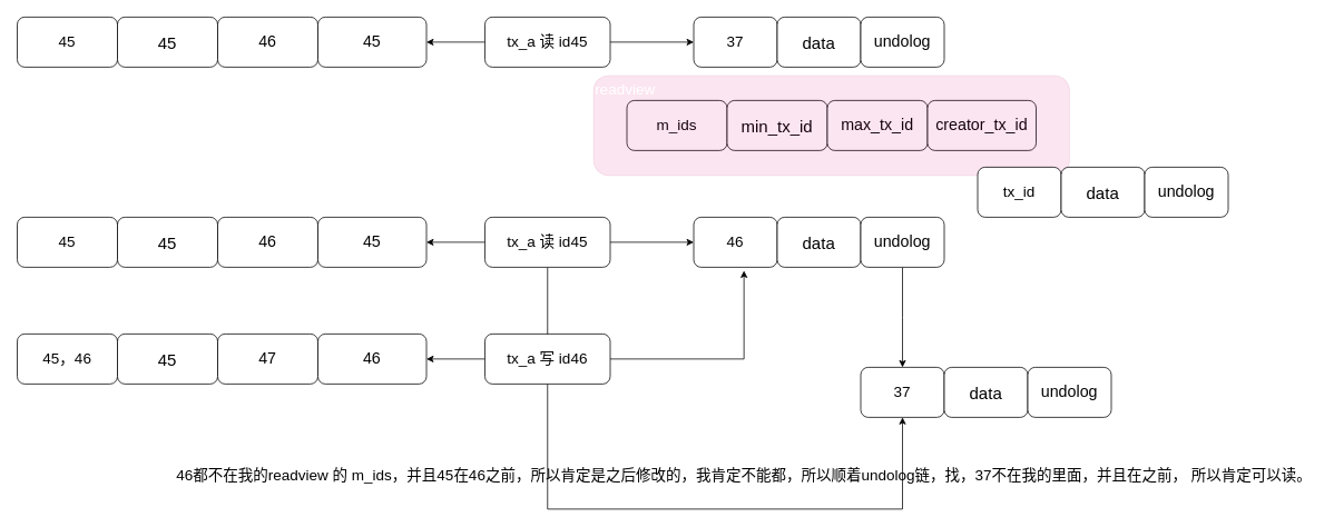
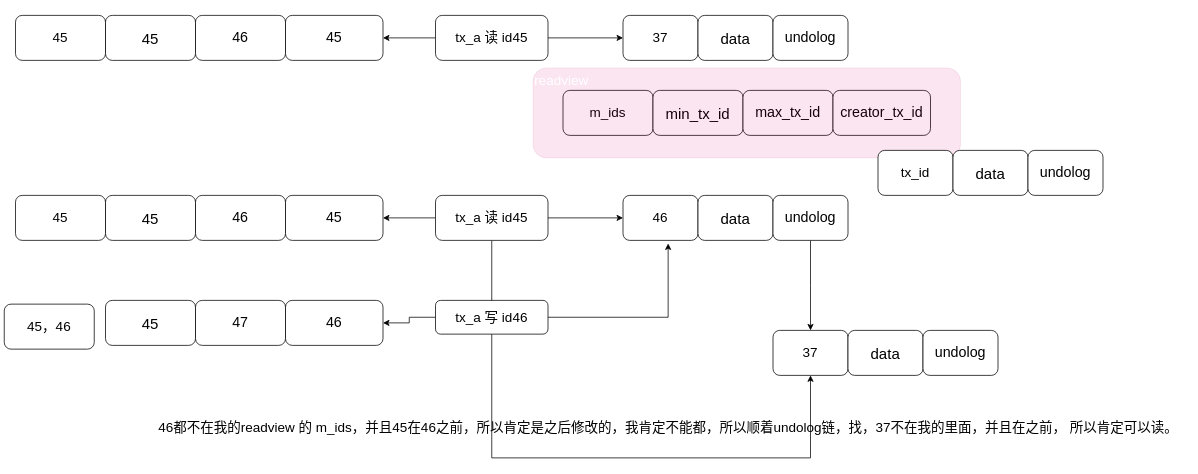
  <mxCell id="0" />
  <mxCell id="1" parent="0" />
  <mxCell id="2" value="46" style="rounded=1;whiteSpace=wrap;html=1;fontSize=18;" vertex="1" parent="1"><mxGeometry x="830" y="260" width="100" height="60" as="geometry" /></mxCell>
  <mxCell id="3" value="data" style="rounded=1;whiteSpace=wrap;html=1;fontSize=20;" vertex="1" parent="1"><mxGeometry x="930" y="260" width="100" height="60" as="geometry" /></mxCell>
  <mxCell id="4" style="edgeStyle=orthogonalEdgeStyle;rounded=0;orthogonalLoop=1;jettySize=auto;html=1;fontSize=18;" edge="1" parent="1" source="5"><mxGeometry relative="1" as="geometry"><mxPoint x="1080" y="440" as="targetPoint" /></mxGeometry></mxCell>
  <mxCell id="5" value="undolog" style="rounded=1;whiteSpace=wrap;html=1;fontSize=19;" vertex="1" parent="1"><mxGeometry x="1030" y="260" width="100" height="60" as="geometry" /></mxCell>
  <mxCell id="6" value="m_ids" style="rounded=1;whiteSpace=wrap;html=1;fontSize=18;" vertex="1" parent="1"><mxGeometry x="750" y="120" width="120" height="60" as="geometry" /></mxCell>
  <mxCell id="7" value="min_tx_id" style="rounded=1;whiteSpace=wrap;html=1;fontSize=20;" vertex="1" parent="1"><mxGeometry x="870" y="120" width="120" height="60" as="geometry" /></mxCell>
  <mxCell id="8" value="max_tx_id" style="rounded=1;whiteSpace=wrap;html=1;fontSize=19;" vertex="1" parent="1"><mxGeometry x="990" y="120" width="120" height="60" as="geometry" /></mxCell>
  <mxCell id="9" value="creator_tx_id" style="rounded=1;whiteSpace=wrap;html=1;fontSize=19;" vertex="1" parent="1"><mxGeometry x="1110" y="120" width="130" height="60" as="geometry" /></mxCell>
  <mxCell id="10" value="readview" style="rounded=1;whiteSpace=wrap;html=1;fontSize=18;opacity=10;fillColor=#d80073;strokeColor=#A50040;fontColor=#ffffff;verticalAlign=top;align=left;" vertex="1" parent="1"><mxGeometry x="710" y="90" width="570" height="120" as="geometry" /></mxCell>
  <mxCell id="11" value="" style="edgeStyle=orthogonalEdgeStyle;rounded=0;orthogonalLoop=1;jettySize=auto;html=1;fontSize=18;" edge="1" parent="1" source="14" target="18"><mxGeometry relative="1" as="geometry" /></mxCell>
  <mxCell id="12" value="" style="edgeStyle=orthogonalEdgeStyle;rounded=0;orthogonalLoop=1;jettySize=auto;html=1;fontSize=18;" edge="1" parent="1" source="14" target="2"><mxGeometry relative="1" as="geometry" /></mxCell>
  <mxCell id="13" style="edgeStyle=orthogonalEdgeStyle;rounded=0;orthogonalLoop=1;jettySize=auto;html=1;entryX=0.5;entryY=1;entryDx=0;entryDy=0;fontSize=18;" edge="1" parent="1" source="14" target="26"><mxGeometry relative="1" as="geometry"><Array as="points"><mxPoint x="655" y="610" /><mxPoint x="1080" y="610" /></Array></mxGeometry></mxCell>
  <mxCell id="14" value="tx_a 读 id45" style="rounded=1;whiteSpace=wrap;html=1;fontSize=18;" vertex="1" parent="1"><mxGeometry x="580" y="260" width="150" height="60" as="geometry" /></mxCell>
  <mxCell id="15" value="45" style="rounded=1;whiteSpace=wrap;html=1;fontSize=18;" vertex="1" parent="1"><mxGeometry x="20" y="260" width="120" height="60" as="geometry" /></mxCell>
  <mxCell id="16" value="45" style="rounded=1;whiteSpace=wrap;html=1;fontSize=20;" vertex="1" parent="1"><mxGeometry x="140" y="260" width="120" height="60" as="geometry" /></mxCell>
  <mxCell id="17" value="46" style="rounded=1;whiteSpace=wrap;html=1;fontSize=19;" vertex="1" parent="1"><mxGeometry x="260" y="260" width="120" height="60" as="geometry" /></mxCell>
  <mxCell id="18" value="45" style="rounded=1;whiteSpace=wrap;html=1;fontSize=19;" vertex="1" parent="1"><mxGeometry x="380" y="260" width="130" height="60" as="geometry" /></mxCell>
  <mxCell id="19" value="" style="edgeStyle=orthogonalEdgeStyle;rounded=0;orthogonalLoop=1;jettySize=auto;html=1;fontSize=18;" edge="1" parent="1" source="21" target="25"><mxGeometry relative="1" as="geometry" /></mxCell>
  <mxCell id="20" style="edgeStyle=orthogonalEdgeStyle;rounded=0;orthogonalLoop=1;jettySize=auto;html=1;entryX=0.602;entryY=1.07;entryDx=0;entryDy=0;entryPerimeter=0;fontSize=18;" edge="1" parent="1" source="21" target="2"><mxGeometry relative="1" as="geometry" /></mxCell>
- <mxCell id="21" value="tx_a 写 id46" style="rounded=1;whiteSpace=wrap;html=1;fontSize=18;" vertex="1" parent="1"><mxGeometry x="580" y="400" width="150" height="60" as="geometry" /></mxCell>
- <mxCell id="22" value="45，46" style="rounded=1;whiteSpace=wrap;html=1;fontSize=18;" vertex="1" parent="1"><mxGeometry x="20" y="400" width="120" height="60" as="geometry" /></mxCell>
+ <mxCell id="21" value="tx_a 写 id46" style="rounded=1;whiteSpace=wrap;html=1;fontSize=18;" vertex="1" parent="1"><mxGeometry x="580" y="400" width="150" height="45" as="geometry" /></mxCell>
+ <mxCell id="22" value="45，46" style="rounded=1;whiteSpace=wrap;html=1;fontSize=18;" vertex="1" parent="1"><mxGeometry x="5" y="405" width="120" height="60" as="geometry" /></mxCell>
  <mxCell id="23" value="45" style="rounded=1;whiteSpace=wrap;html=1;fontSize=20;" vertex="1" parent="1"><mxGeometry x="140" y="400" width="120" height="60" as="geometry" /></mxCell>
  <mxCell id="24" value="47" style="rounded=1;whiteSpace=wrap;html=1;fontSize=19;" vertex="1" parent="1"><mxGeometry x="260" y="400" width="120" height="60" as="geometry" /></mxCell>
  <mxCell id="25" value="46" style="rounded=1;whiteSpace=wrap;html=1;fontSize=19;" vertex="1" parent="1"><mxGeometry x="380" y="400" width="130" height="60" as="geometry" /></mxCell>
  <mxCell id="26" value="37" style="rounded=1;whiteSpace=wrap;html=1;fontSize=18;" vertex="1" parent="1"><mxGeometry x="1030" y="440" width="100" height="60" as="geometry" /></mxCell>
  <mxCell id="27" value="data" style="rounded=1;whiteSpace=wrap;html=1;fontSize=20;" vertex="1" parent="1"><mxGeometry x="1130" y="440" width="100" height="60" as="geometry" /></mxCell>
  <mxCell id="28" value="undolog" style="rounded=1;whiteSpace=wrap;html=1;fontSize=19;" vertex="1" parent="1"><mxGeometry x="1230" y="440" width="100" height="60" as="geometry" /></mxCell>
  <mxCell id="29" value="tx_id" style="rounded=1;whiteSpace=wrap;html=1;fontSize=18;" vertex="1" parent="1"><mxGeometry x="1170" y="200" width="100" height="60" as="geometry" /></mxCell>
  <mxCell id="30" value="data" style="rounded=1;whiteSpace=wrap;html=1;fontSize=20;" vertex="1" parent="1"><mxGeometry x="1270" y="200" width="100" height="60" as="geometry" /></mxCell>
  <mxCell id="31" value="undolog" style="rounded=1;whiteSpace=wrap;html=1;fontSize=19;" vertex="1" parent="1"><mxGeometry x="1370" y="200" width="100" height="60" as="geometry" /></mxCell>
  <mxCell id="32" value="37" style="rounded=1;whiteSpace=wrap;html=1;fontSize=18;" vertex="1" parent="1"><mxGeometry x="830" y="20" width="100" height="60" as="geometry" /></mxCell>
  <mxCell id="33" value="data" style="rounded=1;whiteSpace=wrap;html=1;fontSize=20;" vertex="1" parent="1"><mxGeometry x="930" y="20" width="100" height="60" as="geometry" /></mxCell>
  <mxCell id="34" value="undolog" style="rounded=1;whiteSpace=wrap;html=1;fontSize=19;" vertex="1" parent="1"><mxGeometry x="1030" y="20" width="100" height="60" as="geometry" /></mxCell>
  <mxCell id="35" value="" style="edgeStyle=orthogonalEdgeStyle;rounded=0;orthogonalLoop=1;jettySize=auto;html=1;fontSize=18;" edge="1" parent="1" source="37" target="41"><mxGeometry relative="1" as="geometry" /></mxCell>
  <mxCell id="36" value="" style="edgeStyle=orthogonalEdgeStyle;rounded=0;orthogonalLoop=1;jettySize=auto;html=1;fontSize=18;" edge="1" parent="1" source="37" target="32"><mxGeometry relative="1" as="geometry" /></mxCell>
  <mxCell id="37" value="tx_a 读 id45" style="rounded=1;whiteSpace=wrap;html=1;fontSize=18;" vertex="1" parent="1"><mxGeometry x="580" y="20" width="150" height="60" as="geometry" /></mxCell>
  <mxCell id="38" value="45" style="rounded=1;whiteSpace=wrap;html=1;fontSize=18;" vertex="1" parent="1"><mxGeometry x="20" y="20" width="120" height="60" as="geometry" /></mxCell>
  <mxCell id="39" value="45" style="rounded=1;whiteSpace=wrap;html=1;fontSize=20;" vertex="1" parent="1"><mxGeometry x="140" y="20" width="120" height="60" as="geometry" /></mxCell>
  <mxCell id="40" value="46" style="rounded=1;whiteSpace=wrap;html=1;fontSize=19;" vertex="1" parent="1"><mxGeometry x="260" y="20" width="120" height="60" as="geometry" /></mxCell>
  <mxCell id="41" value="45" style="rounded=1;whiteSpace=wrap;html=1;fontSize=19;" vertex="1" parent="1"><mxGeometry x="380" y="20" width="130" height="60" as="geometry" /></mxCell>
  <mxCell id="42" value="46都不在我的readview 的 m_ids，并且45在46之前，所以肯定是之后修改的，我肯定不能都，所以顺着undolog链，找，37不在我的里面，并且在之前， 所以肯定可以读。" style="text;html=1;align=center;verticalAlign=middle;resizable=0;points=[];autosize=1;fontSize=18;" vertex="1" parent="1"><mxGeometry x="205" y="555" width="1370" height="30" as="geometry" /></mxCell>
